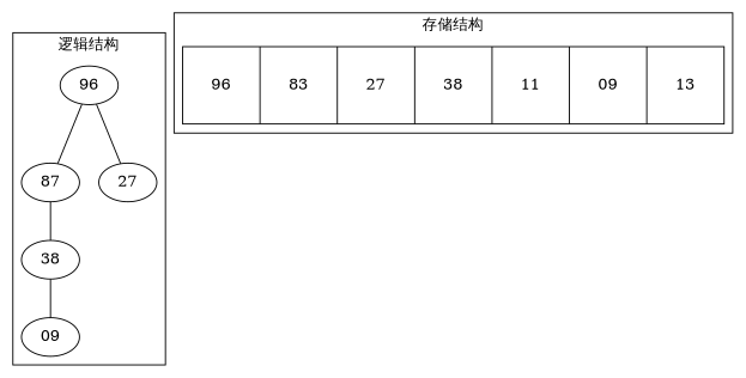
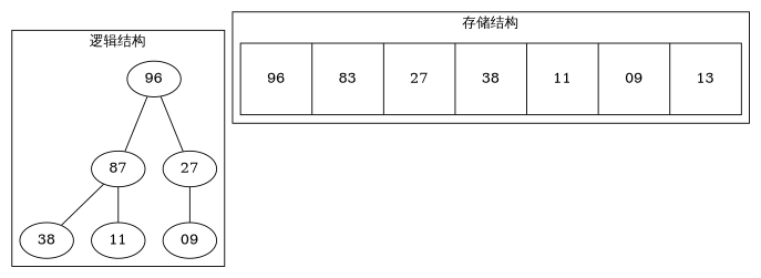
  graph {
    96
    n2 [label=87]
    27
    38
+   11
    09
    n7 [height=1 label="<f0>96|<f1>83|<f2>27|<f3>38|<f4>11|<f5>09|<f6>13" shape=record width=7]
    subgraph cluster_1 {
      label="逻辑结构"
      96
      n2
      27
      38
+     11
      09
    }
    subgraph cluster_2 {
      label="存储结构"
      n7
    }
    96 -- n2
    96 -- 27
    n2 -- 38
-   38 -- 09
+   n2 -- 11
+   27 -- 09
  }
